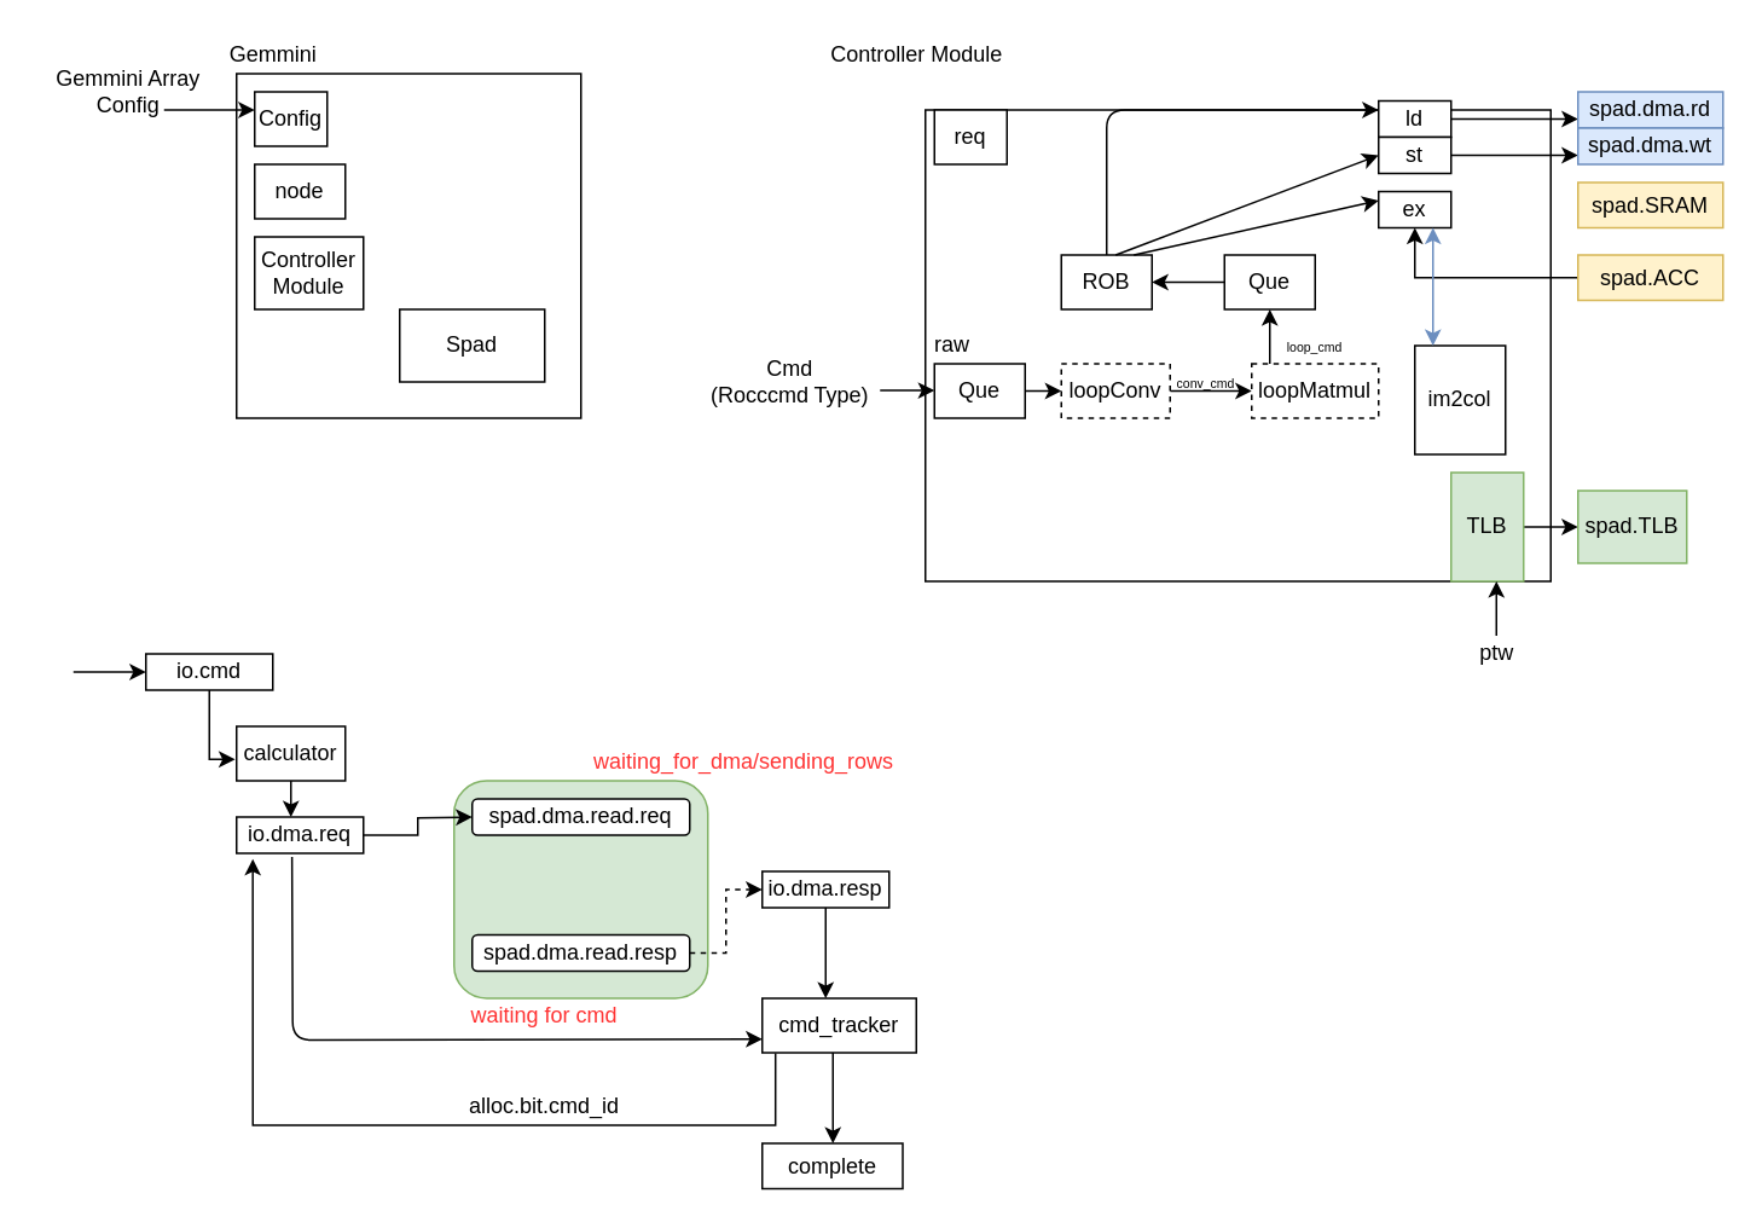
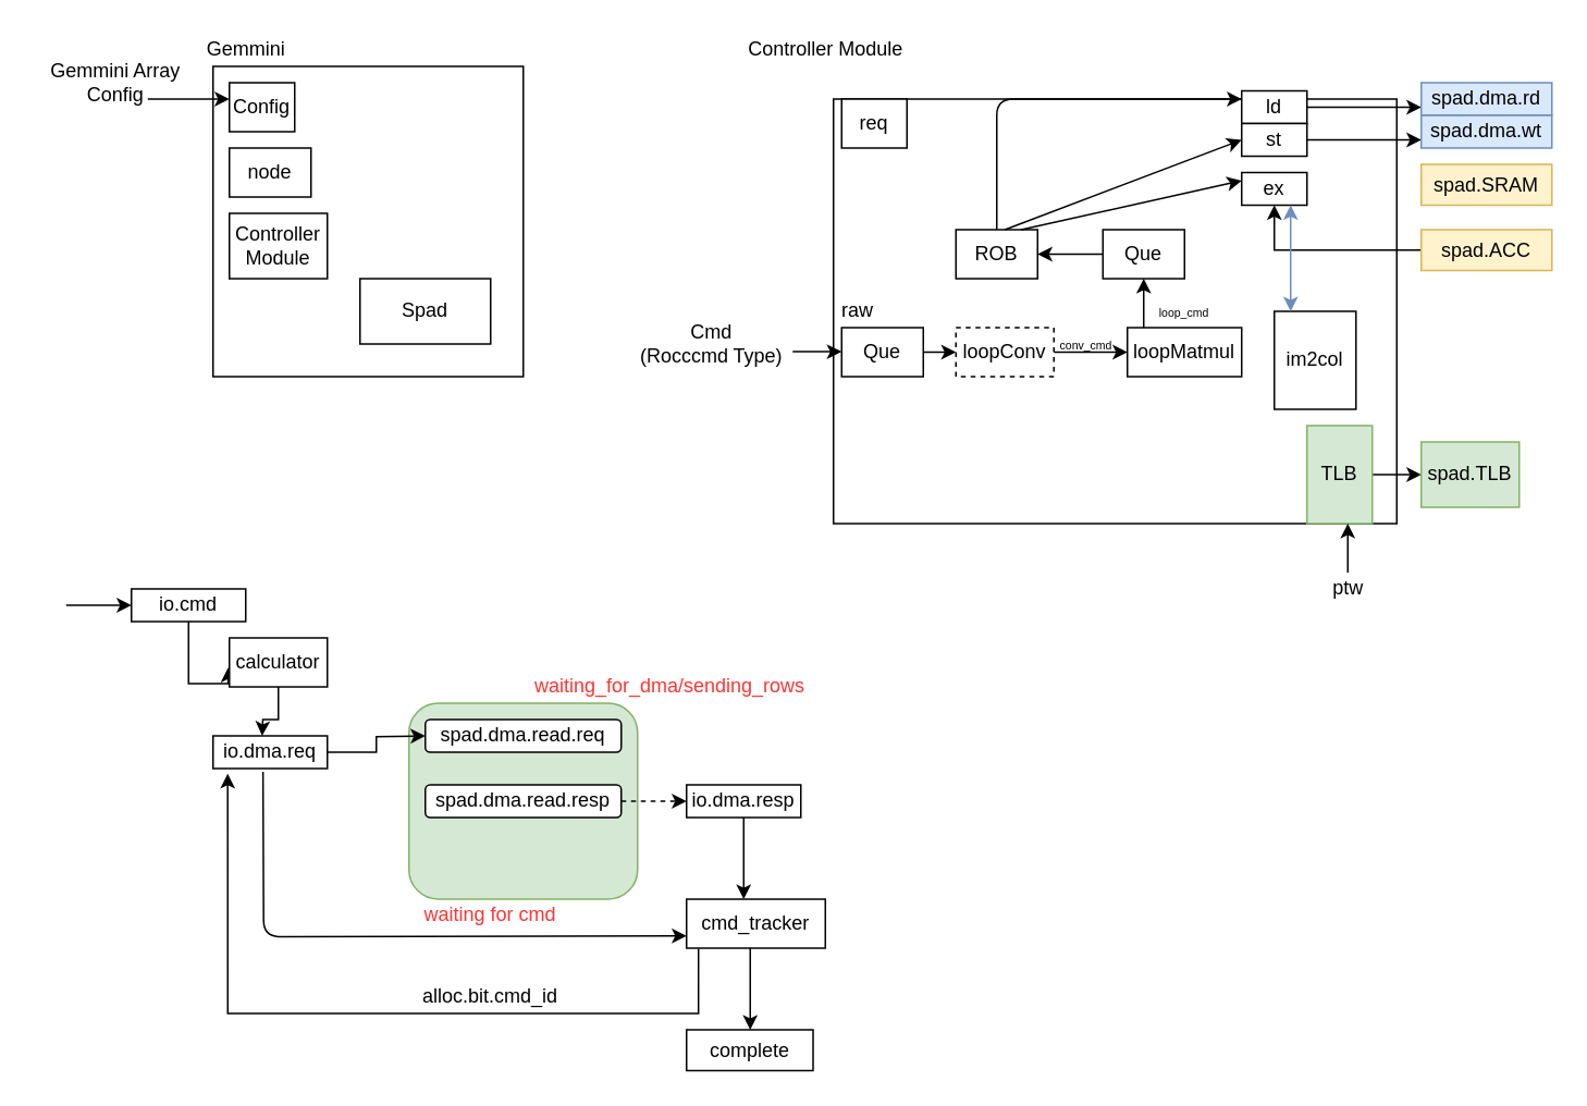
  <mxCell id="0" />
  <mxCell id="1" parent="0" />
  <mxCell id="2" value="" style="whiteSpace=wrap;html=1;aspect=fixed;" parent="1" vertex="1"><mxGeometry x="130" y="40" width="190" height="190" as="geometry" /></mxCell>
  <mxCell id="3" value="Gemmini" style="text;html=1;align=center;verticalAlign=middle;resizable=0;points=[];autosize=1;strokeColor=none;" parent="1" vertex="1"><mxGeometry x="120" y="20" width="60" height="20" as="geometry" /></mxCell>
  <mxCell id="4" value="Config" style="whiteSpace=wrap;html=1;" parent="1" vertex="1"><mxGeometry x="140" y="50" width="40" height="30" as="geometry" /></mxCell>
  <mxCell id="5" value="node" style="whiteSpace=wrap;html=1;" parent="1" vertex="1"><mxGeometry x="140" y="90" width="50" height="30" as="geometry" /></mxCell>
  <mxCell id="6" value="Controller&lt;br&gt;Module" style="whiteSpace=wrap;html=1;" parent="1" vertex="1"><mxGeometry x="140" y="130" width="60" height="40" as="geometry" /></mxCell>
  <mxCell id="7" value="Spad" style="whiteSpace=wrap;html=1;" parent="1" vertex="1"><mxGeometry x="220" y="170" width="80" height="40" as="geometry" /></mxCell>
  <mxCell id="8" value="" style="endArrow=classic;html=1;" parent="1" edge="1"><mxGeometry width="50" height="50" relative="1" as="geometry"><mxPoint x="90" y="60" as="sourcePoint" /><mxPoint x="140" y="60" as="targetPoint" /></mxGeometry></mxCell>
  <mxCell id="9" value="Gemmini Array&lt;br&gt;Config&lt;br&gt;" style="text;html=1;align=center;verticalAlign=middle;resizable=0;points=[];autosize=1;strokeColor=none;" parent="1" vertex="1"><mxGeometry x="20" y="35" width="100" height="30" as="geometry" /></mxCell>
  <mxCell id="10" value="" style="whiteSpace=wrap;html=1;" parent="1" vertex="1"><mxGeometry x="510" y="60" width="345" height="260" as="geometry" /></mxCell>
  <mxCell id="11" value="Controller Module" style="text;html=1;align=center;verticalAlign=middle;resizable=0;points=[];autosize=1;strokeColor=none;" parent="1" vertex="1"><mxGeometry x="450" y="20" width="110" height="20" as="geometry" /></mxCell>
  <mxCell id="12" value="" style="edgeStyle=orthogonalEdgeStyle;orthogonalLoop=1;jettySize=auto;html=1;entryX=0;entryY=0.5;entryDx=0;entryDy=0;" parent="1" source="13" target="18" edge="1"><mxGeometry relative="1" as="geometry" /></mxCell>
  <mxCell id="13" value="Que" style="whiteSpace=wrap;html=1;" parent="1" vertex="1"><mxGeometry x="515" y="200" width="50" height="30" as="geometry" /></mxCell>
  <mxCell id="14" value="raw" style="text;html=1;strokeColor=none;fillColor=none;align=center;verticalAlign=middle;whiteSpace=wrap;" parent="1" vertex="1"><mxGeometry x="505" y="180" width="40" height="20" as="geometry" /></mxCell>
  <mxCell id="15" value="" style="endArrow=classic;html=1;" parent="1" edge="1"><mxGeometry width="50" height="50" relative="1" as="geometry"><mxPoint x="485" y="214.71" as="sourcePoint" /><mxPoint x="515" y="214.71" as="targetPoint" /></mxGeometry></mxCell>
  <mxCell id="16" value="Cmd&lt;br&gt;(Rocccmd Type)" style="text;html=1;align=center;verticalAlign=middle;resizable=0;points=[];autosize=1;strokeColor=none;" parent="1" vertex="1"><mxGeometry x="385" y="195" width="100" height="30" as="geometry" /></mxCell>
  <mxCell id="17" value="" style="edgeStyle=orthogonalEdgeStyle;orthogonalLoop=1;jettySize=auto;html=1;" parent="1" source="18" target="20" edge="1"><mxGeometry relative="1" as="geometry" /></mxCell>
  <mxCell id="18" value="loopConv" style="whiteSpace=wrap;html=1;dashed=1;" parent="1" vertex="1"><mxGeometry x="585" y="200" width="60" height="30" as="geometry" /></mxCell>
  <mxCell id="19" value="" style="edgeStyle=orthogonalEdgeStyle;orthogonalLoop=1;jettySize=auto;html=1;" parent="1" source="20" edge="1"><mxGeometry relative="1" as="geometry"><mxPoint x="700" y="170" as="targetPoint" /><Array as="points"><mxPoint x="700" y="180" /><mxPoint x="700" y="180" /></Array></mxGeometry></mxCell>
- <mxCell id="20" value="loopMatmul" style="whiteSpace=wrap;html=1;dashed=1;" parent="1" vertex="1"><mxGeometry x="690" y="200" width="70" height="30" as="geometry" /></mxCell>
+ <mxCell id="20" value="loopMatmul" style="whiteSpace=wrap;html=1;" parent="1" vertex="1"><mxGeometry x="690" y="200" width="70" height="30" as="geometry" /></mxCell>
  <mxCell id="21" value="" style="edgeStyle=orthogonalEdgeStyle;orthogonalLoop=1;jettySize=auto;html=1;" parent="1" source="22" target="24" edge="1"><mxGeometry relative="1" as="geometry" /></mxCell>
  <mxCell id="22" value="Que" style="whiteSpace=wrap;html=1;" parent="1" vertex="1"><mxGeometry x="675" y="140" width="50" height="30" as="geometry" /></mxCell>
  <mxCell id="23" value="" style="edgeStyle=orthogonalEdgeStyle;orthogonalLoop=1;jettySize=auto;html=1;entryX=0;entryY=0.25;entryDx=0;entryDy=0;" parent="1" source="24" target="26" edge="1"><mxGeometry relative="1" as="geometry"><mxPoint x="610" y="60" as="targetPoint" /><Array as="points"><mxPoint x="610" y="60" /></Array></mxGeometry></mxCell>
  <mxCell id="24" value="ROB" style="whiteSpace=wrap;html=1;" parent="1" vertex="1"><mxGeometry x="585" y="140" width="50" height="30" as="geometry" /></mxCell>
  <mxCell id="25" value="" style="edgeStyle=orthogonalEdgeStyle;orthogonalLoop=1;jettySize=auto;html=1;" parent="1" source="26" edge="1"><mxGeometry relative="1" as="geometry"><mxPoint x="870" y="65" as="targetPoint" /></mxGeometry></mxCell>
  <mxCell id="26" value="ld" style="whiteSpace=wrap;html=1;" parent="1" vertex="1"><mxGeometry x="760" y="55" width="40" height="20" as="geometry" /></mxCell>
  <mxCell id="27" value="" style="edgeStyle=orthogonalEdgeStyle;orthogonalLoop=1;jettySize=auto;html=1;entryX=0;entryY=0.75;entryDx=0;entryDy=0;" parent="1" source="28" target="31" edge="1"><mxGeometry relative="1" as="geometry"><mxPoint x="785" y="85" as="targetPoint" /></mxGeometry></mxCell>
  <mxCell id="28" value="st" style="whiteSpace=wrap;html=1;" parent="1" vertex="1"><mxGeometry x="760" y="75" width="40" height="20" as="geometry" /></mxCell>
  <mxCell id="29" value="ex" style="whiteSpace=wrap;html=1;" parent="1" vertex="1"><mxGeometry x="760" y="105" width="40" height="20" as="geometry" /></mxCell>
  <mxCell id="30" value="spad.dma.rd" style="whiteSpace=wrap;html=1;fillColor=#dae8fc;strokeColor=#6c8ebf;" parent="1" vertex="1"><mxGeometry x="870" y="50" width="80" height="20" as="geometry" /></mxCell>
  <mxCell id="31" value="spad.dma.wt" style="whiteSpace=wrap;html=1;fillColor=#dae8fc;strokeColor=#6c8ebf;" parent="1" vertex="1"><mxGeometry x="870" y="70" width="80" height="20" as="geometry" /></mxCell>
  <mxCell id="32" value="" style="edgeStyle=orthogonalEdgeStyle;orthogonalLoop=1;jettySize=auto;html=1;" parent="1" source="33" target="34" edge="1"><mxGeometry relative="1" as="geometry" /></mxCell>
  <mxCell id="33" value="TLB" style="whiteSpace=wrap;html=1;fillColor=#d5e8d4;strokeColor=#82b366;" parent="1" vertex="1"><mxGeometry x="800" y="260" width="40" height="60" as="geometry" /></mxCell>
  <mxCell id="34" value="spad.TLB" style="whiteSpace=wrap;html=1;fillColor=#d5e8d4;strokeColor=#82b366;" parent="1" vertex="1"><mxGeometry x="870" y="270" width="60" height="40" as="geometry" /></mxCell>
  <mxCell id="35" value="&lt;font style=&quot;font-size: 7px&quot;&gt;loop_cmd&lt;/font&gt;" style="text;html=1;strokeColor=none;fillColor=none;align=center;verticalAlign=middle;whiteSpace=wrap;" parent="1" vertex="1"><mxGeometry x="705" y="180" width="40" height="20" as="geometry" /></mxCell>
  <mxCell id="36" value="&lt;font style=&quot;font-size: 7px&quot;&gt;conv_cmd&lt;/font&gt;" style="text;html=1;strokeColor=none;fillColor=none;align=center;verticalAlign=middle;whiteSpace=wrap;" parent="1" vertex="1"><mxGeometry x="655" y="200" width="20" height="20" as="geometry" /></mxCell>
  <mxCell id="37" value="" style="endArrow=classic;html=1;" parent="1" edge="1"><mxGeometry width="50" height="50" relative="1" as="geometry"><mxPoint x="825" y="350" as="sourcePoint" /><mxPoint x="825" y="320" as="targetPoint" /></mxGeometry></mxCell>
  <mxCell id="38" value="ptw" style="text;html=1;align=center;verticalAlign=middle;resizable=0;points=[];autosize=1;strokeColor=none;" parent="1" vertex="1"><mxGeometry x="810" y="350" width="30" height="20" as="geometry" /></mxCell>
  <mxCell id="39" value="spad.SRAM" style="whiteSpace=wrap;html=1;fillColor=#fff2cc;strokeColor=#d6b656;" parent="1" vertex="1"><mxGeometry x="870" y="100" width="80" height="25" as="geometry" /></mxCell>
  <mxCell id="40" value="" style="edgeStyle=orthogonalEdgeStyle;rounded=0;orthogonalLoop=1;jettySize=auto;html=1;entryX=0.5;entryY=1;entryDx=0;entryDy=0;" parent="1" source="41" target="29" edge="1"><mxGeometry relative="1" as="geometry" /></mxCell>
  <mxCell id="41" value="spad.ACC" style="whiteSpace=wrap;html=1;fillColor=#fff2cc;strokeColor=#d6b656;" parent="1" vertex="1"><mxGeometry x="870" y="140" width="80" height="25" as="geometry" /></mxCell>
  <mxCell id="42" value="req" style="whiteSpace=wrap;html=1;" parent="1" vertex="1"><mxGeometry x="515" y="60" width="40" height="30" as="geometry" /></mxCell>
  <mxCell id="43" value="" style="endArrow=classic;html=1;entryX=0;entryY=0.25;entryDx=0;entryDy=0;" parent="1" target="29" edge="1"><mxGeometry width="50" height="50" relative="1" as="geometry"><mxPoint x="625" y="140" as="sourcePoint" /><mxPoint x="675" y="90" as="targetPoint" /></mxGeometry></mxCell>
  <mxCell id="44" value="" style="endArrow=classic;html=1;entryX=0;entryY=0.5;entryDx=0;entryDy=0;" parent="1" target="28" edge="1"><mxGeometry width="50" height="50" relative="1" as="geometry"><mxPoint x="615" y="140" as="sourcePoint" /><mxPoint x="665" y="90" as="targetPoint" /></mxGeometry></mxCell>
  <mxCell id="45" value="im2col" style="rounded=0;whiteSpace=wrap;html=1;" parent="1" vertex="1"><mxGeometry x="780" y="190" width="50" height="60" as="geometry" /></mxCell>
  <mxCell id="46" value="" style="endArrow=classic;startArrow=classic;html=1;entryX=0.75;entryY=1;entryDx=0;entryDy=0;fillColor=#dae8fc;strokeColor=#6c8ebf;" parent="1" target="29" edge="1"><mxGeometry width="50" height="50" relative="1" as="geometry"><mxPoint x="790" y="190" as="sourcePoint" /><mxPoint x="840" y="140" as="targetPoint" /></mxGeometry></mxCell>
  <mxCell id="47" value="" style="edgeStyle=orthogonalEdgeStyle;rounded=0;orthogonalLoop=1;jettySize=auto;html=1;entryX=-0.013;entryY=0.607;entryDx=0;entryDy=0;entryPerimeter=0;" edge="1" parent="1" source="48" target="59"><mxGeometry relative="1" as="geometry"><mxPoint x="115" y="460" as="targetPoint" /><Array as="points"><mxPoint x="115" y="418" /></Array></mxGeometry></mxCell>
  <mxCell id="48" value="io.cmd" style="rounded=0;whiteSpace=wrap;html=1;" vertex="1" parent="1"><mxGeometry x="80" y="360" width="70" height="20" as="geometry" /></mxCell>
  <mxCell id="49" value="" style="rounded=1;whiteSpace=wrap;html=1;fillColor=#d5e8d4;strokeColor=#82b366;" vertex="1" parent="1"><mxGeometry x="250" y="430" width="140" height="120" as="geometry" /></mxCell>
  <mxCell id="50" value="spad.dma.read.req" style="rounded=1;whiteSpace=wrap;html=1;" vertex="1" parent="1"><mxGeometry x="260" y="440" width="120" height="20" as="geometry" /></mxCell>
  <mxCell id="51" value="" style="edgeStyle=orthogonalEdgeStyle;rounded=0;orthogonalLoop=1;jettySize=auto;html=1;entryX=0;entryY=0.5;entryDx=0;entryDy=0;dashed=1;" edge="1" parent="1" source="52" target="57"><mxGeometry relative="1" as="geometry"><mxPoint x="460" y="490" as="targetPoint" /></mxGeometry></mxCell>
- <mxCell id="52" value="spad.dma.read.resp" style="rounded=1;whiteSpace=wrap;html=1;" vertex="1" parent="1"><mxGeometry x="260" y="515" width="120" height="20" as="geometry" /></mxCell>
+ <mxCell id="52" value="spad.dma.read.resp" style="rounded=1;whiteSpace=wrap;html=1;" vertex="1" parent="1"><mxGeometry x="260" y="480" width="120" height="20" as="geometry" /></mxCell>
  <mxCell id="53" value="" style="endArrow=classic;html=1;" edge="1" parent="1"><mxGeometry width="50" height="50" relative="1" as="geometry"><mxPoint x="40" y="370" as="sourcePoint" /><mxPoint x="80" y="370" as="targetPoint" /></mxGeometry></mxCell>
  <mxCell id="54" value="" style="edgeStyle=orthogonalEdgeStyle;rounded=0;orthogonalLoop=1;jettySize=auto;html=1;" edge="1" parent="1" source="55"><mxGeometry relative="1" as="geometry"><mxPoint x="260" y="450" as="targetPoint" /></mxGeometry></mxCell>
  <mxCell id="55" value="io.dma.req" style="whiteSpace=wrap;html=1;" vertex="1" parent="1"><mxGeometry x="130" y="450" width="70" height="20" as="geometry" /></mxCell>
  <mxCell id="56" value="" style="edgeStyle=orthogonalEdgeStyle;rounded=0;orthogonalLoop=1;jettySize=auto;html=1;" edge="1" parent="1" source="57" target="62"><mxGeometry relative="1" as="geometry"><Array as="points"><mxPoint x="455" y="530" /><mxPoint x="455" y="530" /></Array></mxGeometry></mxCell>
  <mxCell id="57" value="io.dma.resp" style="whiteSpace=wrap;html=1;" vertex="1" parent="1"><mxGeometry x="420" y="480" width="70" height="20" as="geometry" /></mxCell>
  <mxCell id="58" value="" style="edgeStyle=orthogonalEdgeStyle;rounded=0;orthogonalLoop=1;jettySize=auto;html=1;" edge="1" parent="1" source="59"><mxGeometry relative="1" as="geometry"><mxPoint x="160" y="450" as="targetPoint" /></mxGeometry></mxCell>
- <mxCell id="59" value="calculator" style="rounded=0;whiteSpace=wrap;html=1;" vertex="1" parent="1"><mxGeometry x="130" y="400" width="60" height="30" as="geometry" /></mxCell>
+ <mxCell id="59" value="calculator" style="rounded=0;whiteSpace=wrap;html=1;" vertex="1" parent="1"><mxGeometry x="140" y="390" width="60" height="30" as="geometry" /></mxCell>
  <mxCell id="60" value="" style="edgeStyle=orthogonalEdgeStyle;rounded=0;orthogonalLoop=1;jettySize=auto;html=1;entryX=0.128;entryY=1.157;entryDx=0;entryDy=0;entryPerimeter=0;exitX=0.086;exitY=1.01;exitDx=0;exitDy=0;exitPerimeter=0;" edge="1" parent="1" source="62" target="55"><mxGeometry relative="1" as="geometry"><mxPoint x="590" y="565" as="targetPoint" /><Array as="points"><mxPoint x="427" y="620" /><mxPoint x="139" y="620" /></Array></mxGeometry></mxCell>
  <mxCell id="61" value="" style="edgeStyle=orthogonalEdgeStyle;rounded=0;orthogonalLoop=1;jettySize=auto;html=1;" edge="1" parent="1" source="62" target="67"><mxGeometry relative="1" as="geometry"><Array as="points"><mxPoint x="459" y="600" /><mxPoint x="459" y="600" /></Array></mxGeometry></mxCell>
  <mxCell id="62" value="cmd_tracker" style="whiteSpace=wrap;html=1;" vertex="1" parent="1"><mxGeometry x="420" y="550" width="85" height="30" as="geometry" /></mxCell>
  <mxCell id="63" value="&lt;font color=&quot;#ff3333&quot;&gt;waiting_for_dma/sending_rows&lt;/font&gt;" style="text;html=1;strokeColor=none;fillColor=none;align=center;verticalAlign=middle;whiteSpace=wrap;rounded=0;" vertex="1" parent="1"><mxGeometry x="390" y="410" width="40" height="20" as="geometry" /></mxCell>
  <mxCell id="64" value="" style="endArrow=classic;html=1;exitX=0.437;exitY=1.098;exitDx=0;exitDy=0;exitPerimeter=0;entryX=0;entryY=0.75;entryDx=0;entryDy=0;" edge="1" parent="1" source="55" target="62"><mxGeometry width="50" height="50" relative="1" as="geometry"><mxPoint x="280" y="590" as="sourcePoint" /><mxPoint x="330" y="540" as="targetPoint" /><Array as="points"><mxPoint x="161" y="573" /></Array></mxGeometry></mxCell>
  <mxCell id="65" value="&lt;font color=&quot;#ff3333&quot;&gt;waiting for cmd&lt;/font&gt;" style="text;html=1;strokeColor=none;fillColor=none;align=center;verticalAlign=middle;whiteSpace=wrap;rounded=0;" vertex="1" parent="1"><mxGeometry x="250" y="550" width="100" height="20" as="geometry" /></mxCell>
  <mxCell id="66" value="alloc.bit.cmd_id" style="text;html=1;strokeColor=none;fillColor=none;align=center;verticalAlign=middle;whiteSpace=wrap;rounded=0;" vertex="1" parent="1"><mxGeometry x="280" y="600" width="40" height="20" as="geometry" /></mxCell>
  <mxCell id="67" value="complete" style="whiteSpace=wrap;html=1;" vertex="1" parent="1"><mxGeometry x="420" y="630" width="77.5" height="25" as="geometry" /></mxCell>
